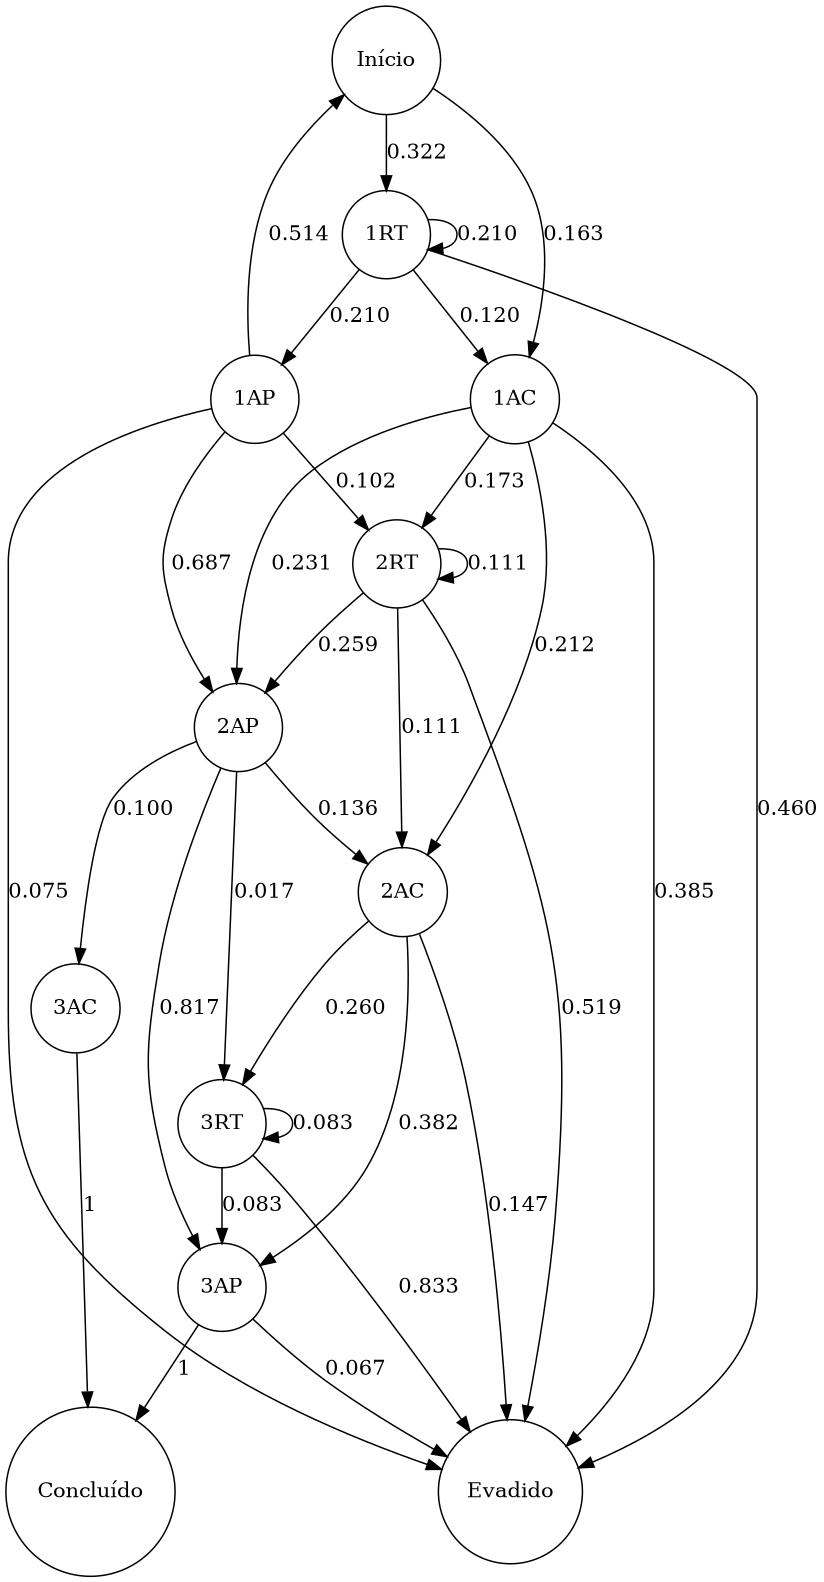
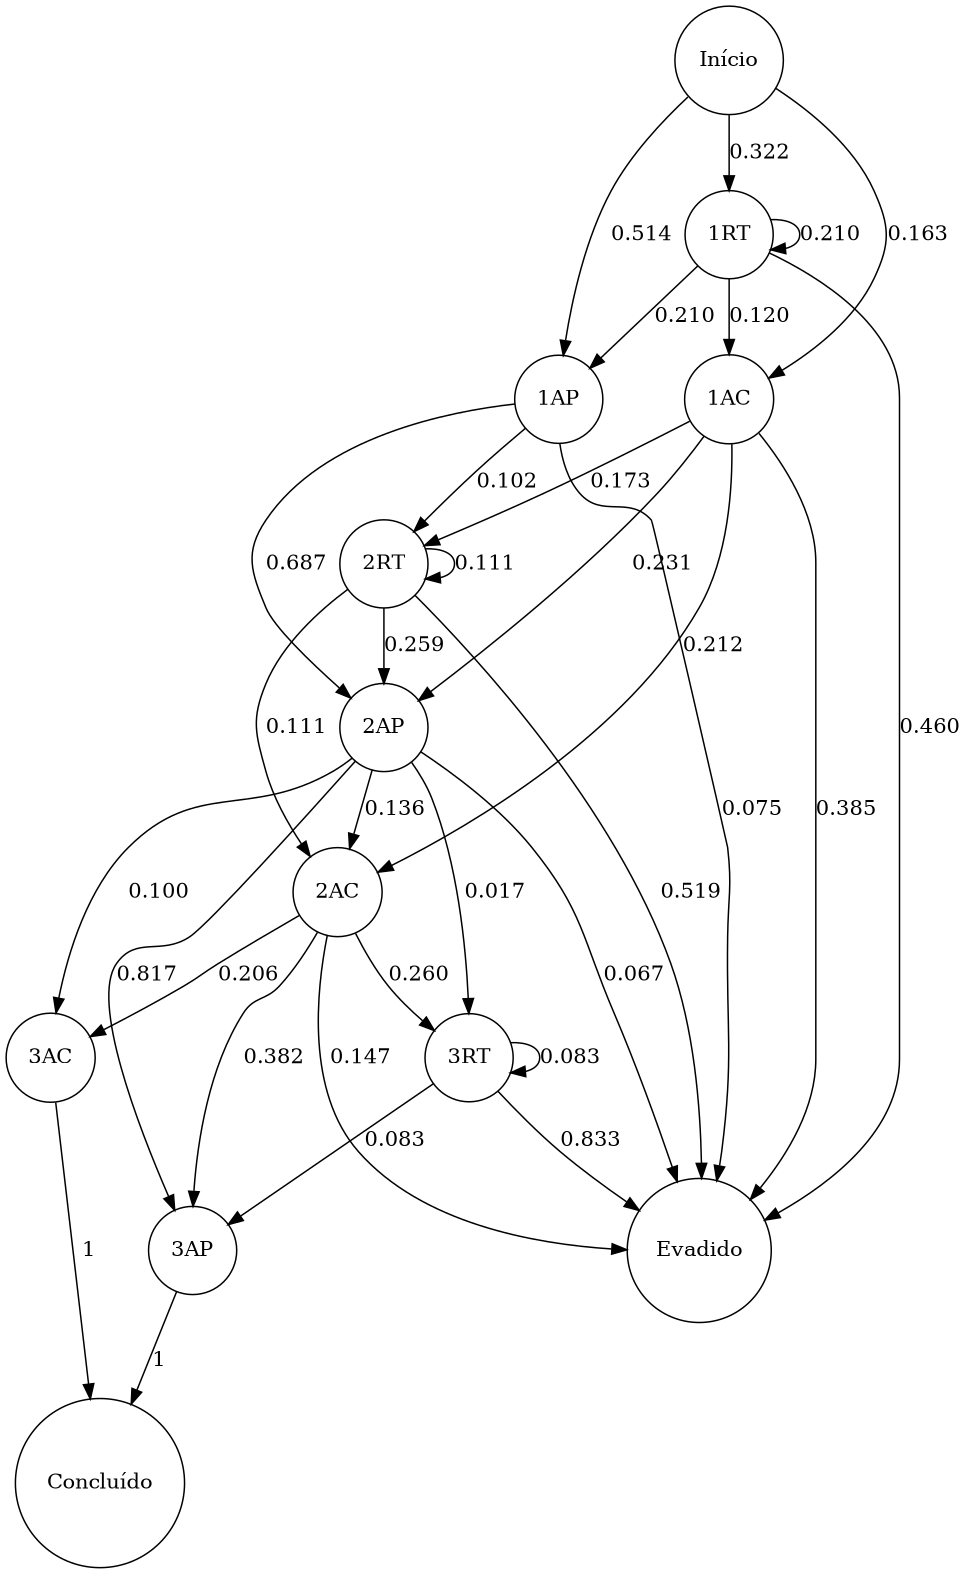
  digraph {
    rankdir=TB
    node [shape=circle]
    "Início"
    "1AP"
    "1AC"
    "1RT"
    Evadido
    "2RT"
    "2AP"
    "2AC"
    "3RT"
    "3AC"
    "3AP"
    "Concluído"
-   "1AP" -> "Início" [label=0.514]
+   "Início" -> "1AP" [label=0.514]
    "Início" -> "1AC" [label=0.163]
    "Início" -> "1RT" [label=0.322]
    "1AP" -> Evadido [label=0.075]
    "1AP" -> "2RT" [label=0.102]
    "1AP" -> "2AP" [label=0.687]
    "1AC" -> Evadido [label=0.385]
    "1AC" -> "2RT" [label=0.173]
    "1AC" -> "2AP" [label=0.231]
    "1AC" -> "2AC" [label=0.212]
    "1RT" -> "1AP" [label=0.210]
    "1RT" -> "1AC" [label=0.120]
    "1RT" -> "1RT" [label=0.210]
    "1RT" -> Evadido [label=0.460]
    "2RT" -> Evadido [label=0.519]
    "2RT" -> "2RT" [label=0.111]
    "2RT" -> "2AP" [label=0.259]
    "2RT" -> "2AC" [label=0.111]
-   "3AP" -> Evadido [label=0.067]
+   "2AP" -> Evadido [label=0.067]
    "2AP" -> "2AC" [label=0.136]
    "2AP" -> "3RT" [label=0.017]
    "2AP" -> "3AC" [label=0.100]
    "2AP" -> "3AP" [label=0.817]
    "2AC" -> Evadido [label=0.147]
    "2AC" -> "3RT" [label=0.260]
+   "2AC" -> "3AC" [label=0.206]
    "2AC" -> "3AP" [label=0.382]
    "3RT" -> Evadido [label=0.833]
    "3RT" -> "3RT" [label=0.083]
    "3RT" -> "3AP" [label=0.083]
    "3AC" -> "Concluído" [label=1]
    "3AP" -> "Concluído" [label=1]
  }
